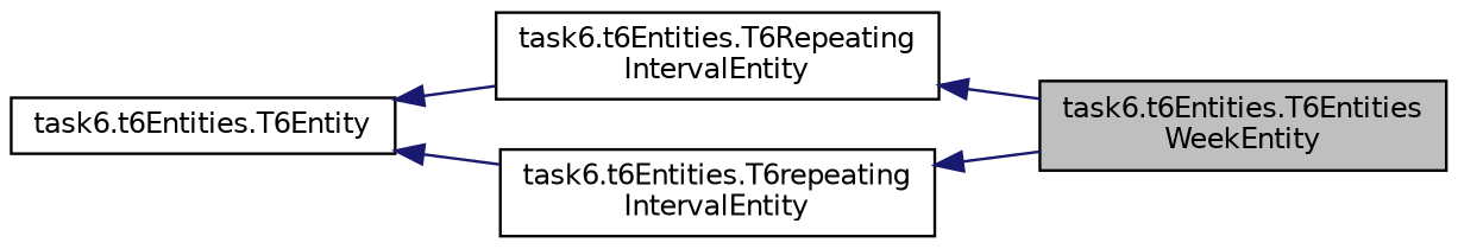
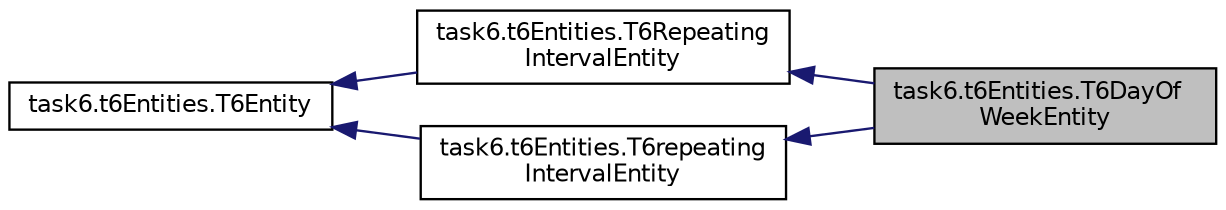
  digraph {
    rankdir=LR
    node [color=black fillcolor=white fontname=Helvetica fontsize=10 shape=record style=filled]
    edge [color=midnightblue dir=back fontname=Helvetica fontsize=10 labelfontname=Helvetica labelfontsize=10 style=solid]
-   n1 [fillcolor=grey75 fontcolor=black height=0.2 label="task6.t6Entities.T6Entities\lWeekEntity" width=0.4]
+   n1 [fillcolor=grey75 fontcolor=black height=0.2 label="task6.t6Entities.T6DayOf\lWeekEntity" width=0.4]
    n2 [height=0.2 label="task6.t6Entities.T6Repeating\lIntervalEntity" width=0.4]
    n3 [height=0.2 label="task6.t6Entities.T6Entity" width=0.4]
    n4 [height=0.2 label="task6.t6Entities.T6repeating\lIntervalEntity" width=0.4]
    n2 -> n1
    n3 -> n2
    n3 -> n4
    n4 -> n1
  }
